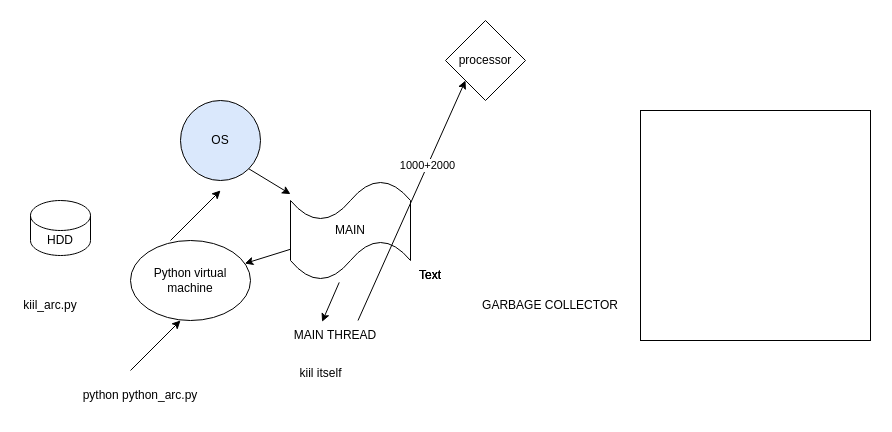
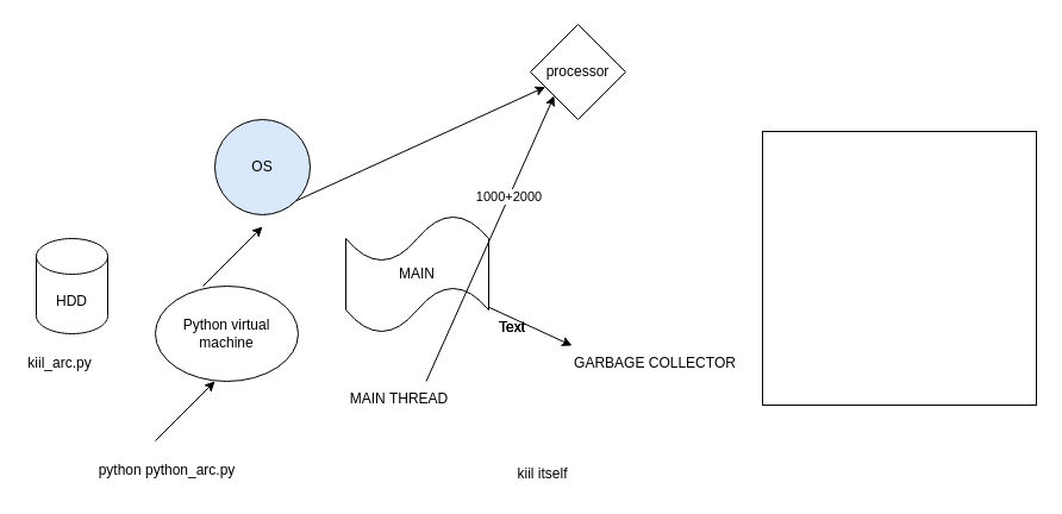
  <mxCell id="0" />
  <mxCell id="1" parent="0" />
- <mxCell id="2" value="HDD" style="shape=cylinder3;whiteSpace=wrap;html=1;boundedLbl=1;backgroundOutline=1;size=15;" vertex="1" parent="1"><mxGeometry x="30" y="200" width="60" height="55" as="geometry" /></mxCell>
+ <mxCell id="2" value="HDD" style="shape=cylinder3;whiteSpace=wrap;html=1;boundedLbl=1;backgroundOutline=1;size=15;" vertex="1" parent="1"><mxGeometry x="30" y="200" width="60" height="80" as="geometry" /></mxCell>
  <mxCell id="3" value="kiil_arc.py" style="text;html=1;align=center;verticalAlign=middle;whiteSpace=wrap;rounded=0;" vertex="1" parent="1"><mxGeometry x="20" y="290" width="60" height="30" as="geometry" /></mxCell>
  <mxCell id="4" value="python python_arc.py" style="text;html=1;align=center;verticalAlign=middle;whiteSpace=wrap;rounded=0;" vertex="1" parent="1"><mxGeometry x="70" y="380" width="140" height="30" as="geometry" /></mxCell>
  <mxCell id="5" value="OS" style="ellipse;whiteSpace=wrap;html=1;aspect=fixed;fillColor=#dae8fc;" vertex="1" parent="1"><mxGeometry x="180" y="100" width="80" height="80" as="geometry" /></mxCell>
  <mxCell id="6" value="Python virtual machine" style="ellipse;whiteSpace=wrap;html=1;" vertex="1" parent="1"><mxGeometry x="130" y="240" width="120" height="80" as="geometry" /></mxCell>
  <mxCell id="7" value="" style="endArrow=classic;html=1;rounded=0;" edge="1" parent="1"><mxGeometry width="50" height="50" relative="1" as="geometry"><mxPoint x="130" y="370" as="sourcePoint" /><mxPoint x="180" y="320" as="targetPoint" /></mxGeometry></mxCell>
  <mxCell id="8" value="" style="endArrow=classic;html=1;rounded=0;" edge="1" parent="1"><mxGeometry width="50" height="50" relative="1" as="geometry"><mxPoint x="170" y="240" as="sourcePoint" /><mxPoint x="220" y="190" as="targetPoint" /></mxGeometry></mxCell>
  <mxCell id="9" value="MAIN" style="shape=tape;whiteSpace=wrap;html=1;" vertex="1" parent="1"><mxGeometry x="290" y="180" width="120" height="100" as="geometry" /></mxCell>
- <mxCell id="10" value="" style="endArrow=classic;html=1;rounded=0;exitX=1;exitY=1;exitDx=0;exitDy=0;" edge="1" parent="1" source="5" target="9"><mxGeometry width="50" height="50" relative="1" as="geometry"><mxPoint x="250" y="220" as="sourcePoint" /><mxPoint x="300" y="170" as="targetPoint" /></mxGeometry></mxCell>
+ <mxCell id="10" value="" style="endArrow=classic;html=1;rounded=0;exitX=1;exitY=1;exitDx=0;exitDy=0;" edge="1" parent="1" source="5" target="15"><mxGeometry width="50" height="50" relative="1" as="geometry"><mxPoint x="250" y="220" as="sourcePoint" /><mxPoint x="300" y="170" as="targetPoint" /></mxGeometry></mxCell>
  <mxCell id="11" value="MAIN THREAD" style="text;html=1;align=center;verticalAlign=middle;whiteSpace=wrap;rounded=0;" vertex="1" parent="1"><mxGeometry x="290" y="320" width="90" height="30" as="geometry" /></mxCell>
  <mxCell id="12" value="GARBAGE COLLECTOR" style="text;html=1;align=center;verticalAlign=middle;whiteSpace=wrap;rounded=0;" vertex="1" parent="1"><mxGeometry x="480" y="290" width="140" height="30" as="geometry" /></mxCell>
- <mxCell id="13" value="" style="endArrow=classic;html=1;rounded=0;exitX=0.406;exitY=1.019;exitDx=0;exitDy=0;exitPerimeter=0;entryX=0.351;entryY=0.043;entryDx=0;entryDy=0;entryPerimeter=0;" edge="1" parent="1" source="9" target="11"><mxGeometry width="50" height="50" relative="1" as="geometry"><mxPoint x="410" y="300" as="sourcePoint" /><mxPoint x="460" y="250" as="targetPoint" /></mxGeometry></mxCell>
- <mxCell id="14" value="" style="endArrow=classic;html=1;rounded=0;" edge="1" parent="1" source="9" target="6"><mxGeometry width="50" height="50" relative="1" as="geometry"><mxPoint x="410" y="300" as="sourcePoint" /><mxPoint x="460" y="250" as="targetPoint" /></mxGeometry></mxCell>
+ <mxCell id="14" value="" style="endArrow=classic;html=1;rounded=0;entryX=0;entryY=0;entryDx=0;entryDy=0;" edge="1" parent="1" source="9" target="12"><mxGeometry width="50" height="50" relative="1" as="geometry"><mxPoint x="410" y="300" as="sourcePoint" /><mxPoint x="460" y="250" as="targetPoint" /></mxGeometry></mxCell>
  <mxCell id="15" value="processor" style="rhombus;whiteSpace=wrap;html=1;" vertex="1" parent="1"><mxGeometry x="445" y="20" width="80" height="80" as="geometry" /></mxCell>
  <mxCell id="16" value="" style="whiteSpace=wrap;html=1;aspect=fixed;" vertex="1" parent="1"><mxGeometry x="640" y="110" width="230" height="230" as="geometry" /></mxCell>
  <mxCell id="17" value="Text" style="text;html=1;align=center;verticalAlign=middle;whiteSpace=wrap;rounded=0;" vertex="1" parent="1"><mxGeometry x="400" y="260" width="60" height="30" as="geometry" /></mxCell>
  <mxCell id="18" value="Text" style="text;html=1;align=center;verticalAlign=middle;whiteSpace=wrap;rounded=0;" vertex="1" parent="1"><mxGeometry x="400" y="260" width="60" height="30" as="geometry" /></mxCell>
  <mxCell id="19" value="Text" style="text;html=1;align=center;verticalAlign=middle;whiteSpace=wrap;rounded=0;" vertex="1" parent="1"><mxGeometry x="400" y="260" width="60" height="30" as="geometry" /></mxCell>
  <mxCell id="20" value="" style="endArrow=classic;html=1;rounded=0;exitX=0.75;exitY=0;exitDx=0;exitDy=0;entryX=0;entryY=1;entryDx=0;entryDy=0;" edge="1" parent="1" source="11" target="15"><mxGeometry width="50" height="50" relative="1" as="geometry"><mxPoint x="410" y="300" as="sourcePoint" /><mxPoint x="460" y="250" as="targetPoint" /></mxGeometry></mxCell>
  <mxCell id="21" value="1000+2000" style="edgeLabel;html=1;align=center;verticalAlign=middle;resizable=0;points=[];" vertex="1" connectable="0" parent="20"><mxGeometry x="0.296" relative="1" as="geometry"><mxPoint as="offset" /></mxGeometry></mxCell>
- <mxCell id="22" value="kiil itself" style="text;html=1;align=center;verticalAlign=middle;resizable=0;points=[];autosize=1;strokeColor=none;fillColor=none;" vertex="1" parent="1"><mxGeometry x="285" y="358" width="70" height="30" as="geometry" /></mxCell>
+ <mxCell id="22" value="kiil itself" style="text;html=1;align=center;verticalAlign=middle;resizable=0;points=[];autosize=1;strokeColor=none;fillColor=none;" vertex="1" parent="1"><mxGeometry x="420" y="383" width="70" height="30" as="geometry" /></mxCell>
